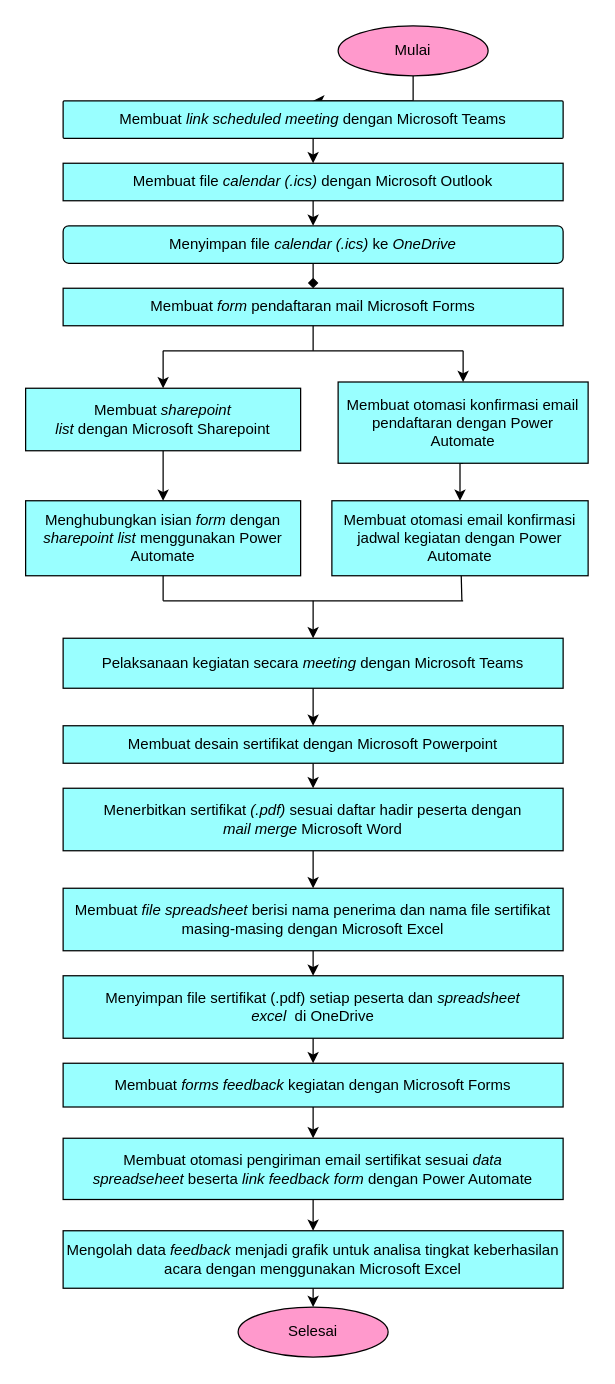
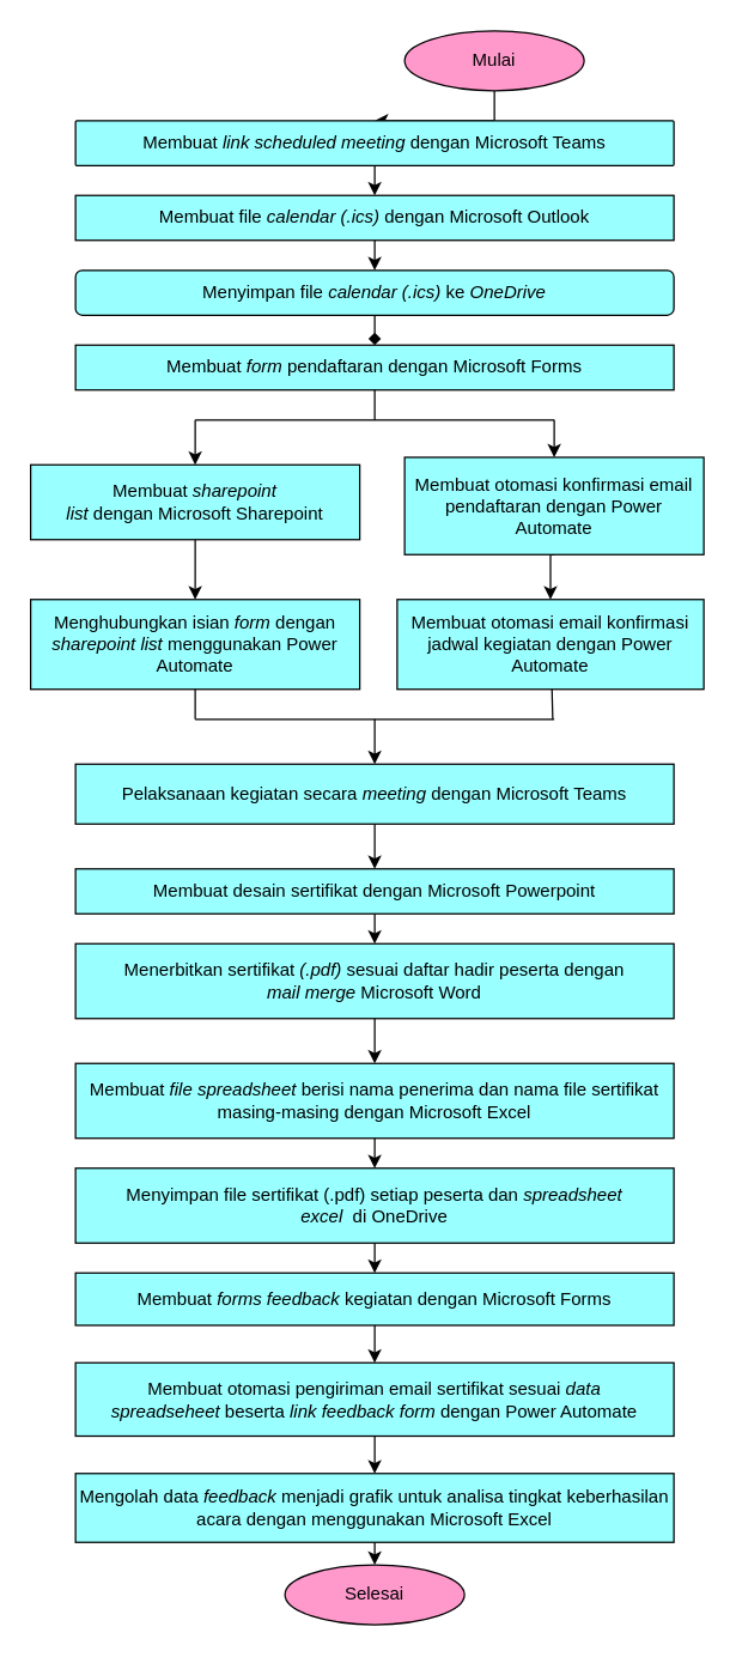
  <mxCell id="0" />
  <mxCell id="1" parent="0" />
  <mxCell id="2" style="edgeStyle=orthogonalEdgeStyle;rounded=0;orthogonalLoop=1;jettySize=auto;html=1;exitX=0.5;exitY=1;exitDx=0;exitDy=0;entryX=0.5;entryY=0;entryDx=0;entryDy=0;" parent="1" source="3" target="13" edge="1"><mxGeometry relative="1" as="geometry" /></mxCell>
  <mxCell id="3" value="Membuat file &lt;i&gt;calendar (.ics)&lt;/i&gt; dengan Microsoft Outlook" style="rounded=1;whiteSpace=wrap;html=1;fontSize=12;glass=0;strokeWidth=1;shadow=0;arcSize=0;fillColor=#99FFFF;" parent="1" vertex="1"><mxGeometry x="50" y="130" width="400" height="30" as="geometry" /></mxCell>
  <mxCell id="4" style="edgeStyle=orthogonalEdgeStyle;rounded=0;orthogonalLoop=1;jettySize=auto;html=1;exitX=0.5;exitY=1;exitDx=0;exitDy=0;entryX=0.5;entryY=0;entryDx=0;entryDy=0;" parent="1" source="5" target="7" edge="1"><mxGeometry relative="1" as="geometry" /></mxCell>
  <mxCell id="5" value="Mulai" style="ellipse;whiteSpace=wrap;html=1;fillColor=#FF99CC;" parent="1" vertex="1"><mxGeometry x="270" y="20" width="120" height="40" as="geometry" /></mxCell>
  <mxCell id="6" style="edgeStyle=orthogonalEdgeStyle;rounded=0;orthogonalLoop=1;jettySize=auto;html=1;exitX=0.5;exitY=1;exitDx=0;exitDy=0;entryX=0.5;entryY=0;entryDx=0;entryDy=0;" parent="1" source="7" target="3" edge="1"><mxGeometry relative="1" as="geometry" /></mxCell>
  <mxCell id="7" value="Membuat&amp;nbsp;&lt;i&gt;link&amp;nbsp;scheduled meeting&lt;/i&gt; dengan&amp;nbsp;Microsoft Teams" style="whiteSpace=wrap;html=1;rounded=1;glass=0;strokeWidth=1;shadow=0;arcSize=3;fillColor=#99FFFF;" parent="1" vertex="1"><mxGeometry x="50" y="80" width="400" height="30" as="geometry" /></mxCell>
- <mxCell id="8" value="Membuat &lt;i&gt;form &lt;/i&gt;pendaftaran mail Microsoft Forms" style="rounded=0;whiteSpace=wrap;html=1;fillColor=#99FFFF;" parent="1" vertex="1"><mxGeometry x="50" y="230" width="400" height="30" as="geometry" /></mxCell>
+ <mxCell id="8" value="Membuat &lt;i&gt;form &lt;/i&gt;pendaftaran dengan Microsoft Forms" style="rounded=0;whiteSpace=wrap;html=1;fillColor=#99FFFF;" parent="1" vertex="1"><mxGeometry x="50" y="230" width="400" height="30" as="geometry" /></mxCell>
  <mxCell id="9" style="edgeStyle=orthogonalEdgeStyle;rounded=0;orthogonalLoop=1;jettySize=auto;html=1;exitX=0.5;exitY=1;exitDx=0;exitDy=0;entryX=0.5;entryY=0;entryDx=0;entryDy=0;" parent="1" source="10" target="11" edge="1"><mxGeometry relative="1" as="geometry" /></mxCell>
  <mxCell id="10" value="Membuat&amp;nbsp;&lt;i&gt;sharepoint list&amp;nbsp;&lt;/i&gt;dengan&amp;nbsp;Microsoft Sharepoint" style="rounded=0;whiteSpace=wrap;html=1;fillColor=#99FFFF;" parent="1" vertex="1"><mxGeometry x="20" y="310" width="220" height="50" as="geometry" /></mxCell>
  <mxCell id="11" value="Menghubungkan isian &lt;i&gt;form &lt;/i&gt;dengan &lt;i&gt;sharepoint list &lt;/i&gt;menggunakan Power Automate" style="rounded=0;whiteSpace=wrap;html=1;fillColor=#99FFFF;" parent="1" vertex="1"><mxGeometry x="20" y="400" width="220" height="60" as="geometry" /></mxCell>
  <mxCell id="12" style="edgeStyle=orthogonalEdgeStyle;rounded=0;orthogonalLoop=1;jettySize=auto;html=1;exitX=0.5;exitY=1;exitDx=0;exitDy=0;entryX=0.5;entryY=0;entryDx=0;entryDy=0;endArrow=diamond;" parent="1" source="13" target="8" edge="1"><mxGeometry relative="1" as="geometry" /></mxCell>
  <mxCell id="13" value="Menyimpan file &lt;i&gt;calendar (.ics) &lt;/i&gt;ke &lt;i&gt;OneDrive&lt;/i&gt;" style="whiteSpace=wrap;html=1;fillColor=#99FFFF;rounded=1;" parent="1" vertex="1"><mxGeometry x="50" y="180" width="400" height="30" as="geometry" /></mxCell>
  <mxCell id="14" style="edgeStyle=orthogonalEdgeStyle;rounded=0;orthogonalLoop=1;jettySize=auto;html=1;exitX=0.5;exitY=1;exitDx=0;exitDy=0;entryX=0.5;entryY=0;entryDx=0;entryDy=0;" parent="1" source="15" target="16" edge="1"><mxGeometry relative="1" as="geometry" /></mxCell>
  <mxCell id="15" value="Membuat otomasi konfirmasi email pendaftaran dengan Power Automate" style="rounded=0;whiteSpace=wrap;html=1;fillColor=#99FFFF;" parent="1" vertex="1"><mxGeometry x="270" y="305" width="200" height="65" as="geometry" /></mxCell>
  <mxCell id="16" value="Membuat otomasi email konfirmasi jadwal kegiatan dengan&amp;nbsp;Power Automate" style="rounded=0;whiteSpace=wrap;html=1;fillColor=#99FFFF;" parent="1" vertex="1"><mxGeometry x="265" y="400" width="205" height="60" as="geometry" /></mxCell>
  <mxCell id="17" style="edgeStyle=orthogonalEdgeStyle;rounded=0;orthogonalLoop=1;jettySize=auto;html=1;exitX=0.5;exitY=1;exitDx=0;exitDy=0;entryX=0.5;entryY=0;entryDx=0;entryDy=0;" parent="1" source="18" target="22" edge="1"><mxGeometry relative="1" as="geometry" /></mxCell>
  <mxCell id="18" value="Pelaksanaan kegiatan secara &lt;i&gt;meeting&lt;/i&gt; dengan Microsoft Teams" style="rounded=0;whiteSpace=wrap;html=1;fillColor=#99FFFF;" parent="1" vertex="1"><mxGeometry x="50" y="510" width="400" height="40" as="geometry" /></mxCell>
  <mxCell id="19" style="edgeStyle=orthogonalEdgeStyle;rounded=0;orthogonalLoop=1;jettySize=auto;html=1;exitX=0.5;exitY=1;exitDx=0;exitDy=0;entryX=0.5;entryY=0;entryDx=0;entryDy=0;" parent="1" source="20" target="24" edge="1"><mxGeometry relative="1" as="geometry" /></mxCell>
  <mxCell id="20" value="Menerbitkan sertifikat &lt;i&gt;(.pdf) &lt;/i&gt;sesuai daftar hadir peserta dengan &lt;br&gt;&lt;i&gt;mail merge &lt;/i&gt;Microsoft Word" style="rounded=0;whiteSpace=wrap;html=1;fillColor=#99FFFF;" parent="1" vertex="1"><mxGeometry x="50" y="630" width="400" height="50" as="geometry" /></mxCell>
  <mxCell id="21" style="edgeStyle=orthogonalEdgeStyle;rounded=0;orthogonalLoop=1;jettySize=auto;html=1;exitX=0.5;exitY=1;exitDx=0;exitDy=0;entryX=0.5;entryY=0;entryDx=0;entryDy=0;" parent="1" source="22" target="20" edge="1"><mxGeometry relative="1" as="geometry" /></mxCell>
  <mxCell id="22" value="Membuat desain sertifikat dengan&lt;i&gt;&amp;nbsp;&lt;/i&gt;Microsoft Powerpoint" style="rounded=0;whiteSpace=wrap;html=1;fillColor=#99FFFF;" parent="1" vertex="1"><mxGeometry x="50" y="580" width="400" height="30" as="geometry" /></mxCell>
  <mxCell id="23" style="edgeStyle=orthogonalEdgeStyle;rounded=0;orthogonalLoop=1;jettySize=auto;html=1;exitX=0.5;exitY=1;exitDx=0;exitDy=0;entryX=0.5;entryY=0;entryDx=0;entryDy=0;" parent="1" source="24" target="26" edge="1"><mxGeometry relative="1" as="geometry" /></mxCell>
  <mxCell id="24" value="Membuat&amp;nbsp;&lt;i&gt;file spreadsheet&lt;/i&gt;&amp;nbsp;berisi nama penerima dan nama file sertifikat masing-masing dengan&amp;nbsp;Microsoft Excel" style="rounded=0;whiteSpace=wrap;html=1;fillColor=#99FFFF;" parent="1" vertex="1"><mxGeometry x="50" y="710" width="400" height="50" as="geometry" /></mxCell>
  <mxCell id="25" style="edgeStyle=orthogonalEdgeStyle;rounded=0;orthogonalLoop=1;jettySize=auto;html=1;exitX=0.5;exitY=1;exitDx=0;exitDy=0;entryX=0.5;entryY=0;entryDx=0;entryDy=0;" parent="1" source="26" target="28" edge="1"><mxGeometry relative="1" as="geometry" /></mxCell>
  <mxCell id="26" value="Menyimpan file sertifikat (.pdf) setiap peserta dan &lt;i&gt;spreadsheet excel&amp;nbsp;&lt;/i&gt;&amp;nbsp;di&lt;i&gt;&amp;nbsp;&lt;/i&gt;OneDrive" style="rounded=0;whiteSpace=wrap;html=1;fillColor=#99FFFF;" parent="1" vertex="1"><mxGeometry x="50" y="780" width="400" height="50" as="geometry" /></mxCell>
  <mxCell id="27" style="edgeStyle=orthogonalEdgeStyle;rounded=0;orthogonalLoop=1;jettySize=auto;html=1;exitX=0.5;exitY=1;exitDx=0;exitDy=0;entryX=0.5;entryY=0;entryDx=0;entryDy=0;" parent="1" source="28" target="30" edge="1"><mxGeometry relative="1" as="geometry" /></mxCell>
  <mxCell id="28" value="Membuat &lt;i&gt;forms feedback &lt;/i&gt;kegiatan dengan Microsoft Forms" style="rounded=0;whiteSpace=wrap;html=1;fillColor=#99FFFF;" parent="1" vertex="1"><mxGeometry x="50" y="850" width="400" height="35" as="geometry" /></mxCell>
  <mxCell id="29" style="edgeStyle=orthogonalEdgeStyle;rounded=0;orthogonalLoop=1;jettySize=auto;html=1;exitX=0.5;exitY=1;exitDx=0;exitDy=0;entryX=0.5;entryY=0;entryDx=0;entryDy=0;" parent="1" source="30" target="32" edge="1"><mxGeometry relative="1" as="geometry" /></mxCell>
  <mxCell id="30" value="Membuat otomasi pengiriman email sertifikat sesuai &lt;i&gt;data spreadseheet&amp;nbsp;&lt;/i&gt;beserta &lt;i&gt;link feedback form &lt;/i&gt;dengan Power Automate" style="rounded=0;whiteSpace=wrap;html=1;fillColor=#99FFFF;" parent="1" vertex="1"><mxGeometry x="50" y="910" width="400" height="49" as="geometry" /></mxCell>
  <mxCell id="31" style="edgeStyle=orthogonalEdgeStyle;rounded=0;orthogonalLoop=1;jettySize=auto;html=1;exitX=0.5;exitY=1;exitDx=0;exitDy=0;entryX=0.5;entryY=0;entryDx=0;entryDy=0;" parent="1" source="32" target="33" edge="1"><mxGeometry relative="1" as="geometry" /></mxCell>
  <mxCell id="32" value="Mengolah data &lt;i&gt;feedback &lt;/i&gt;menjadi grafik untuk analisa tingkat keberhasilan acara dengan menggunakan Microsoft Excel" style="rounded=0;whiteSpace=wrap;html=1;fillColor=#99FFFF;" parent="1" vertex="1"><mxGeometry x="50" y="984" width="400" height="46" as="geometry" /></mxCell>
  <mxCell id="33" value="Selesai" style="ellipse;whiteSpace=wrap;html=1;fillColor=#FF99CC;" parent="1" vertex="1"><mxGeometry x="190" y="1045" width="120" height="40" as="geometry" /></mxCell>
  <mxCell id="34" value="" style="endArrow=none;html=1;rounded=0;" parent="1" edge="1"><mxGeometry width="50" height="50" relative="1" as="geometry"><mxPoint x="130" y="280" as="sourcePoint" /><mxPoint x="370" y="280" as="targetPoint" /></mxGeometry></mxCell>
  <mxCell id="35" value="" style="endArrow=none;html=1;rounded=0;entryX=0.5;entryY=1;entryDx=0;entryDy=0;" parent="1" target="8" edge="1"><mxGeometry width="50" height="50" relative="1" as="geometry"><mxPoint x="250" y="280" as="sourcePoint" /><mxPoint x="250" y="280" as="targetPoint" /></mxGeometry></mxCell>
  <mxCell id="36" value="" style="endArrow=classic;html=1;rounded=0;entryX=0.5;entryY=0;entryDx=0;entryDy=0;" parent="1" target="10" edge="1"><mxGeometry width="50" height="50" relative="1" as="geometry"><mxPoint x="130" y="280" as="sourcePoint" /><mxPoint x="250" y="280" as="targetPoint" /></mxGeometry></mxCell>
  <mxCell id="37" value="" style="endArrow=classic;html=1;rounded=0;entryX=0.5;entryY=0;entryDx=0;entryDy=0;" parent="1" target="15" edge="1"><mxGeometry width="50" height="50" relative="1" as="geometry"><mxPoint x="370" y="280" as="sourcePoint" /><mxPoint x="250" y="280" as="targetPoint" /></mxGeometry></mxCell>
  <mxCell id="38" value="" style="endArrow=none;html=1;rounded=0;" parent="1" edge="1"><mxGeometry width="50" height="50" relative="1" as="geometry"><mxPoint x="130" y="480" as="sourcePoint" /><mxPoint x="370" y="480" as="targetPoint" /></mxGeometry></mxCell>
  <mxCell id="39" value="" style="endArrow=classic;html=1;rounded=0;entryX=0.5;entryY=0;entryDx=0;entryDy=0;" parent="1" target="18" edge="1"><mxGeometry width="50" height="50" relative="1" as="geometry"><mxPoint x="250" y="480" as="sourcePoint" /><mxPoint x="250" y="380" as="targetPoint" /></mxGeometry></mxCell>
  <mxCell id="40" value="" style="endArrow=none;html=1;rounded=0;entryX=0.5;entryY=1;entryDx=0;entryDy=0;" parent="1" target="11" edge="1"><mxGeometry width="50" height="50" relative="1" as="geometry"><mxPoint x="130" y="480" as="sourcePoint" /><mxPoint x="255" y="430" as="targetPoint" /></mxGeometry></mxCell>
  <mxCell id="41" value="" style="endArrow=none;html=1;rounded=0;entryX=0.5;entryY=1;entryDx=0;entryDy=0;" parent="1" edge="1"><mxGeometry width="50" height="50" relative="1" as="geometry"><mxPoint x="369" y="480" as="sourcePoint" /><mxPoint x="368.5" y="460" as="targetPoint" /></mxGeometry></mxCell>
